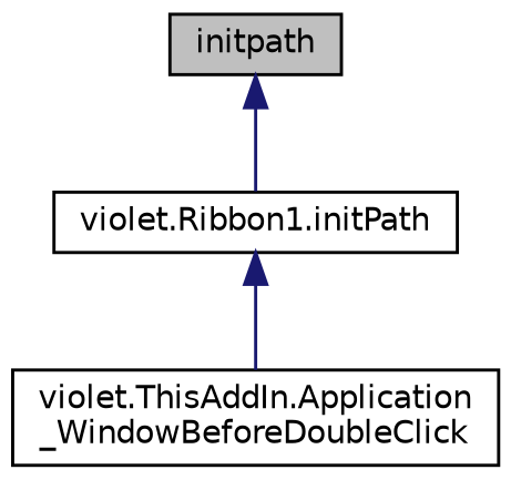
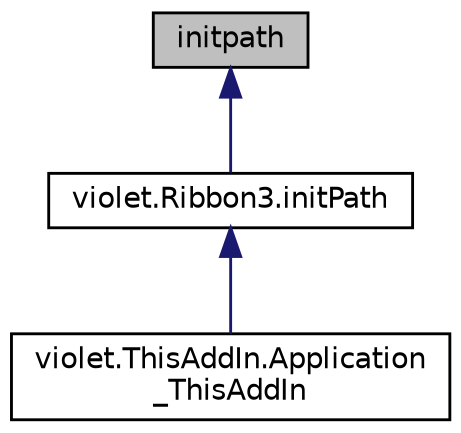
  digraph {
    rankdir=TB
    node [color=black fillcolor=white fontname=Helvetica fontsize=10 shape=record style=filled]
    edge [color=midnightblue dir=back fontname=Helvetica fontsize=10 labelfontname=Helvetica labelfontsize=10 style=solid]
    n1 [fillcolor=grey75 fontcolor=black height=0.2 label=initpath width=0.4]
-   n2 [height=0.2 label="violet.Ribbon1.initPath" width=0.4]
-   n3 [height=0.2 label="violet.ThisAddIn.Application\l_WindowBeforeDoubleClick" width=0.4]
+   n2 [height=0.2 label="violet.Ribbon3.initPath" width=0.4]
+   n3 [height=0.2 label="violet.ThisAddIn.Application\l_ThisAddIn" width=0.4]
    n1 -> n2
    n2 -> n3
  }
